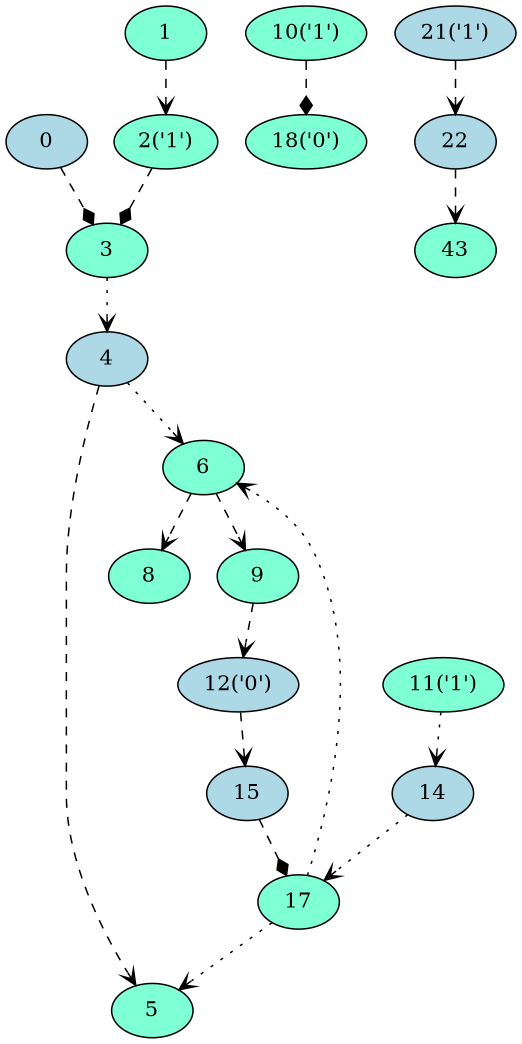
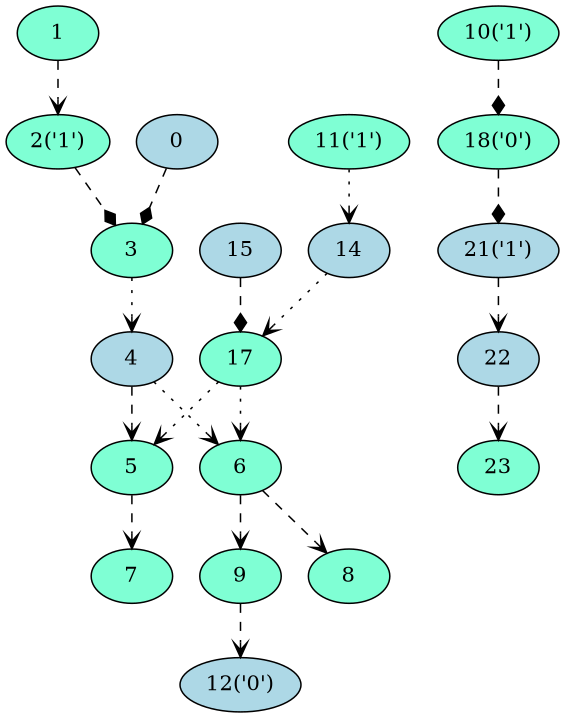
  digraph {
    node [fillcolor=aquamarine style=filled]
    edge [arrowhead=vee style=dashed]
    0 [fillcolor=lightblue]
    3
    n3 [label="2('1')"]
    1
    4 [fillcolor=lightblue]
    5
    6
+   7
    8
    9
    n11 [fillcolor=lightblue label="12('0')"]
    n12 [label="10('1')"]
    n13 [label="18('0')"]
    n14 [label="11('1')"]
    14 [fillcolor=lightblue]
    15 [fillcolor=lightblue]
    n17 [fillcolor=lightblue label="21('1')"]
    17
    22 [fillcolor=lightblue]
-   23 [label=43]
+   23
    0 -> 3 [arrowhead=diamond]
    3 -> 4 [style=dotted]
    n3 -> 3 [arrowhead=diamond]
    1 -> n3
    4 -> 5
    4 -> 6 [style=dotted]
+   5 -> 7
    6 -> 8
    6 -> 9
    9 -> n11
-   n11 -> 15
    n12 -> n13 [arrowhead=diamond]
+   n13 -> n17 [arrowhead=diamond]
    n14 -> 14 [style=dotted]
    14 -> 17 [style=dotted]
    15 -> 17 [arrowhead=diamond]
    n17 -> 22
    17 -> 5 [style=dotted]
    17 -> 6 [style=dotted]
    22 -> 23
  }
